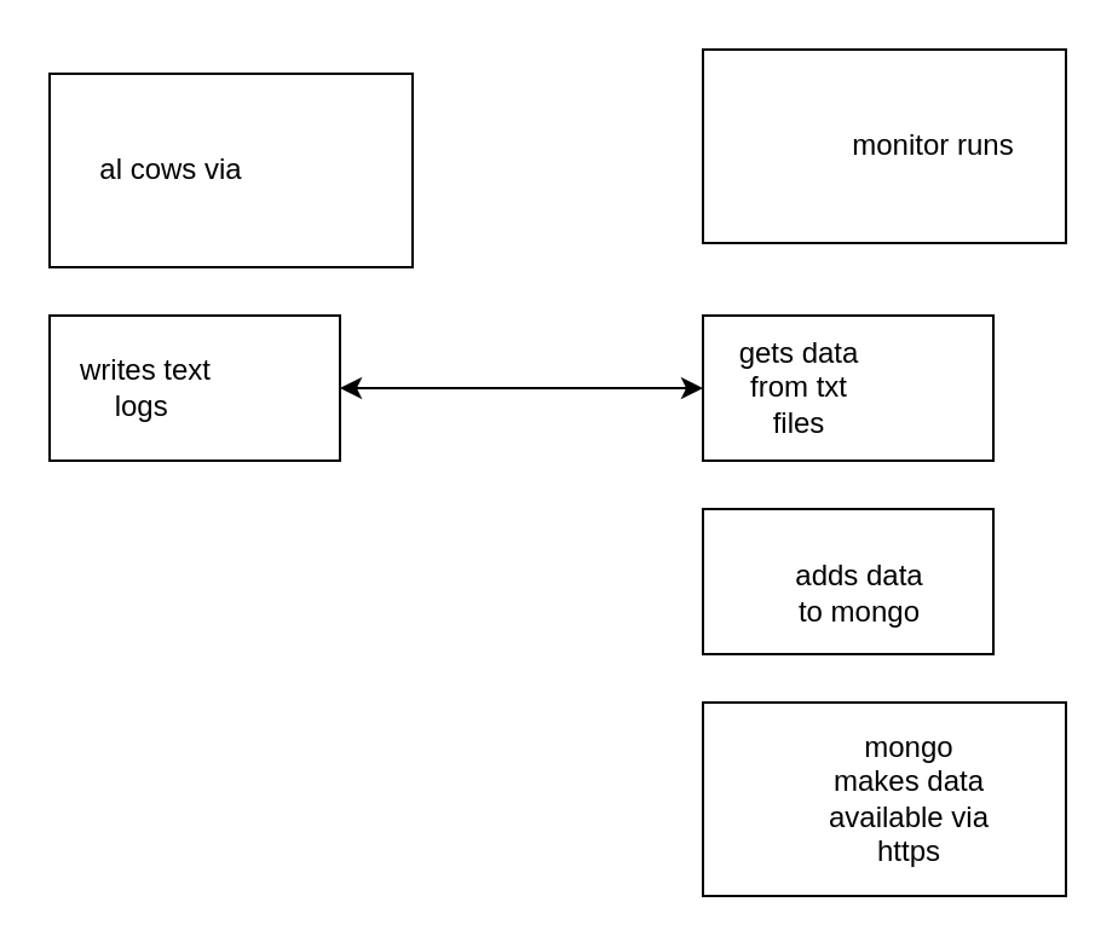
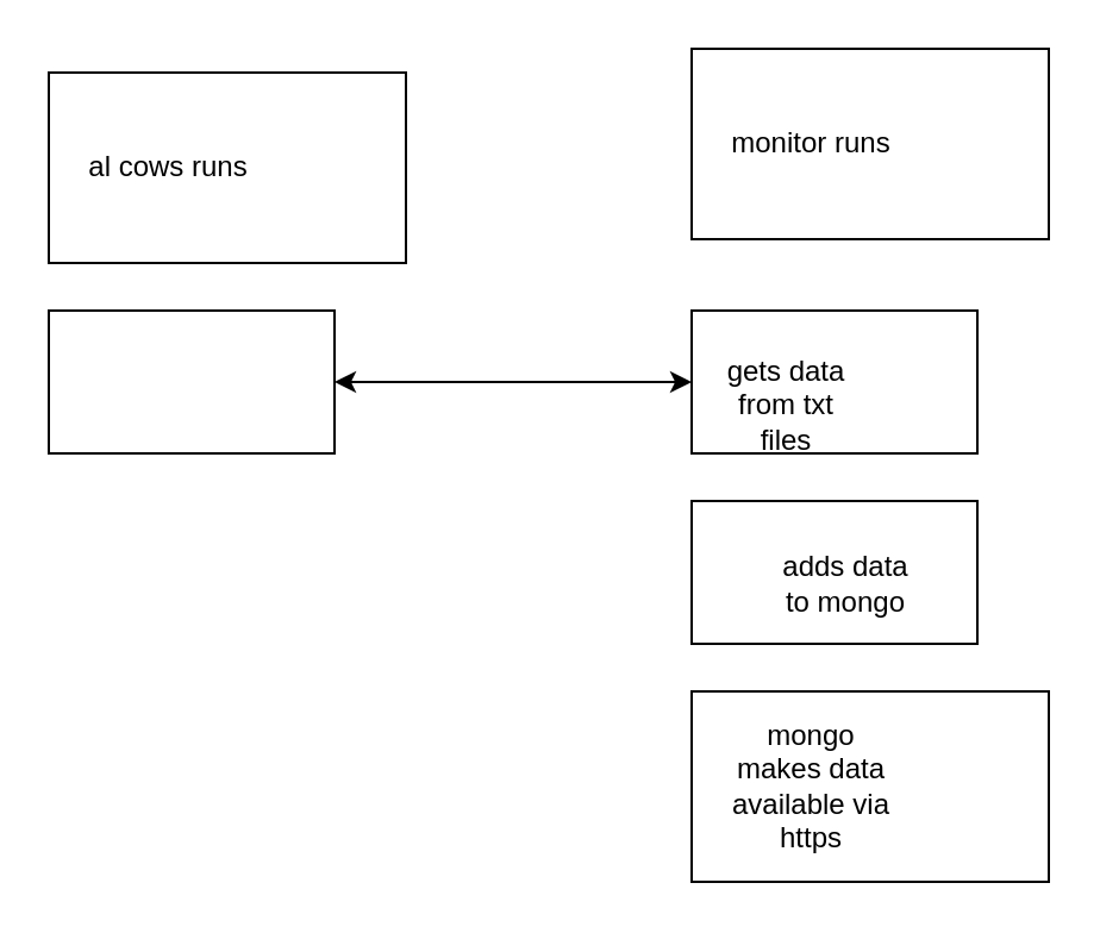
  <mxCell id="0" />
  <mxCell id="1" parent="0" />
  <mxCell id="2" value="" style="group" vertex="1" connectable="0" parent="1"><mxGeometry x="20" y="30" width="150" height="80" as="geometry" /></mxCell>
  <mxCell id="3" value="" style="rounded=0;whiteSpace=wrap;html=1;" vertex="1" parent="2"><mxGeometry width="150" height="80" as="geometry" /></mxCell>
- <mxCell id="4" value="al cows via" style="text;html=1;strokeColor=none;fillColor=none;align=center;verticalAlign=middle;whiteSpace=wrap;rounded=0;" vertex="1" parent="2"><mxGeometry x="12.5" y="20" width="75" height="40" as="geometry" /></mxCell>
+ <mxCell id="4" value="al cows runs" style="text;html=1;strokeColor=none;fillColor=none;align=center;verticalAlign=middle;whiteSpace=wrap;rounded=0;" vertex="1" parent="2"><mxGeometry x="12.5" y="20" width="75" height="40" as="geometry" /></mxCell>
  <mxCell id="5" value="" style="group" vertex="1" connectable="0" parent="1"><mxGeometry x="20" y="130" width="120" height="60" as="geometry" /></mxCell>
  <mxCell id="6" value="" style="rounded=0;whiteSpace=wrap;html=1;" vertex="1" parent="5"><mxGeometry width="120" height="60" as="geometry" /></mxCell>
- <mxCell id="7" value="writes text logs&amp;nbsp;" style="text;html=1;strokeColor=none;fillColor=none;align=center;verticalAlign=middle;whiteSpace=wrap;rounded=0;" vertex="1" parent="5"><mxGeometry x="10" y="15" width="60" height="30" as="geometry" /></mxCell>
  <mxCell id="8" value="" style="group" vertex="1" connectable="0" parent="1"><mxGeometry x="290" y="20" width="150" height="80" as="geometry" /></mxCell>
  <mxCell id="9" value="" style="rounded=0;whiteSpace=wrap;html=1;" vertex="1" parent="8"><mxGeometry width="150" height="80" as="geometry" /></mxCell>
- <mxCell id="10" value="monitor runs" style="text;html=1;strokeColor=none;fillColor=none;align=center;verticalAlign=middle;whiteSpace=wrap;rounded=0;" vertex="1" parent="8"><mxGeometry x="57.5" y="20" width="75" height="40" as="geometry" /></mxCell>
+ <mxCell id="10" value="monitor runs" style="text;html=1;strokeColor=none;fillColor=none;align=center;verticalAlign=middle;whiteSpace=wrap;rounded=0;" vertex="1" parent="8"><mxGeometry x="12.5" y="20" width="75" height="40" as="geometry" /></mxCell>
  <mxCell id="11" value="" style="group" vertex="1" connectable="0" parent="1"><mxGeometry x="290" y="130" width="120" height="60" as="geometry" /></mxCell>
  <mxCell id="12" value="" style="rounded=0;whiteSpace=wrap;html=1;" vertex="1" parent="11"><mxGeometry width="120" height="60" as="geometry" /></mxCell>
- <mxCell id="13" value="gets data from txt files" style="text;html=1;strokeColor=none;fillColor=none;align=center;verticalAlign=middle;whiteSpace=wrap;rounded=0;" vertex="1" parent="11"><mxGeometry x="10" y="15" width="60" height="30" as="geometry" /></mxCell>
+ <mxCell id="13" value="gets data from txt files" style="text;html=1;strokeColor=none;fillColor=none;align=center;verticalAlign=middle;whiteSpace=wrap;rounded=0;" vertex="1" parent="11"><mxGeometry x="10" y="25" width="60" height="30" as="geometry" /></mxCell>
  <mxCell id="14" value="" style="group" vertex="1" connectable="0" parent="1"><mxGeometry x="290" y="210" width="120" height="60" as="geometry" /></mxCell>
  <mxCell id="15" value="" style="rounded=0;whiteSpace=wrap;html=1;" vertex="1" parent="14"><mxGeometry width="120" height="60" as="geometry" /></mxCell>
  <mxCell id="16" value="adds data to mongo" style="text;html=1;strokeColor=none;fillColor=none;align=center;verticalAlign=middle;whiteSpace=wrap;rounded=0;" vertex="1" parent="14"><mxGeometry x="35" y="20" width="60" height="30" as="geometry" /></mxCell>
  <mxCell id="17" value="" style="group" vertex="1" connectable="0" parent="1"><mxGeometry x="290" y="290" width="150" height="80" as="geometry" /></mxCell>
  <mxCell id="18" value="" style="rounded=0;whiteSpace=wrap;html=1;" vertex="1" parent="17"><mxGeometry width="150" height="80" as="geometry" /></mxCell>
- <mxCell id="19" value="mongo makes data available via https" style="text;html=1;strokeColor=none;fillColor=none;align=center;verticalAlign=middle;whiteSpace=wrap;rounded=0;" vertex="1" parent="17"><mxGeometry x="47.5" y="20" width="75" height="40" as="geometry" /></mxCell>
+ <mxCell id="19" value="mongo makes data available via https" style="text;html=1;strokeColor=none;fillColor=none;align=center;verticalAlign=middle;whiteSpace=wrap;rounded=0;" vertex="1" parent="17"><mxGeometry x="12.5" y="20" width="75" height="40" as="geometry" /></mxCell>
  <mxCell id="20" value="" style="endArrow=classic;startArrow=classic;html=1;rounded=0;entryX=1;entryY=0.5;entryDx=0;entryDy=0;exitX=0;exitY=0.5;exitDx=0;exitDy=0;" edge="1" parent="1" source="12" target="6"><mxGeometry width="50" height="50" relative="1" as="geometry"><mxPoint x="310" y="260" as="sourcePoint" /><mxPoint x="360" y="210" as="targetPoint" /></mxGeometry></mxCell>
